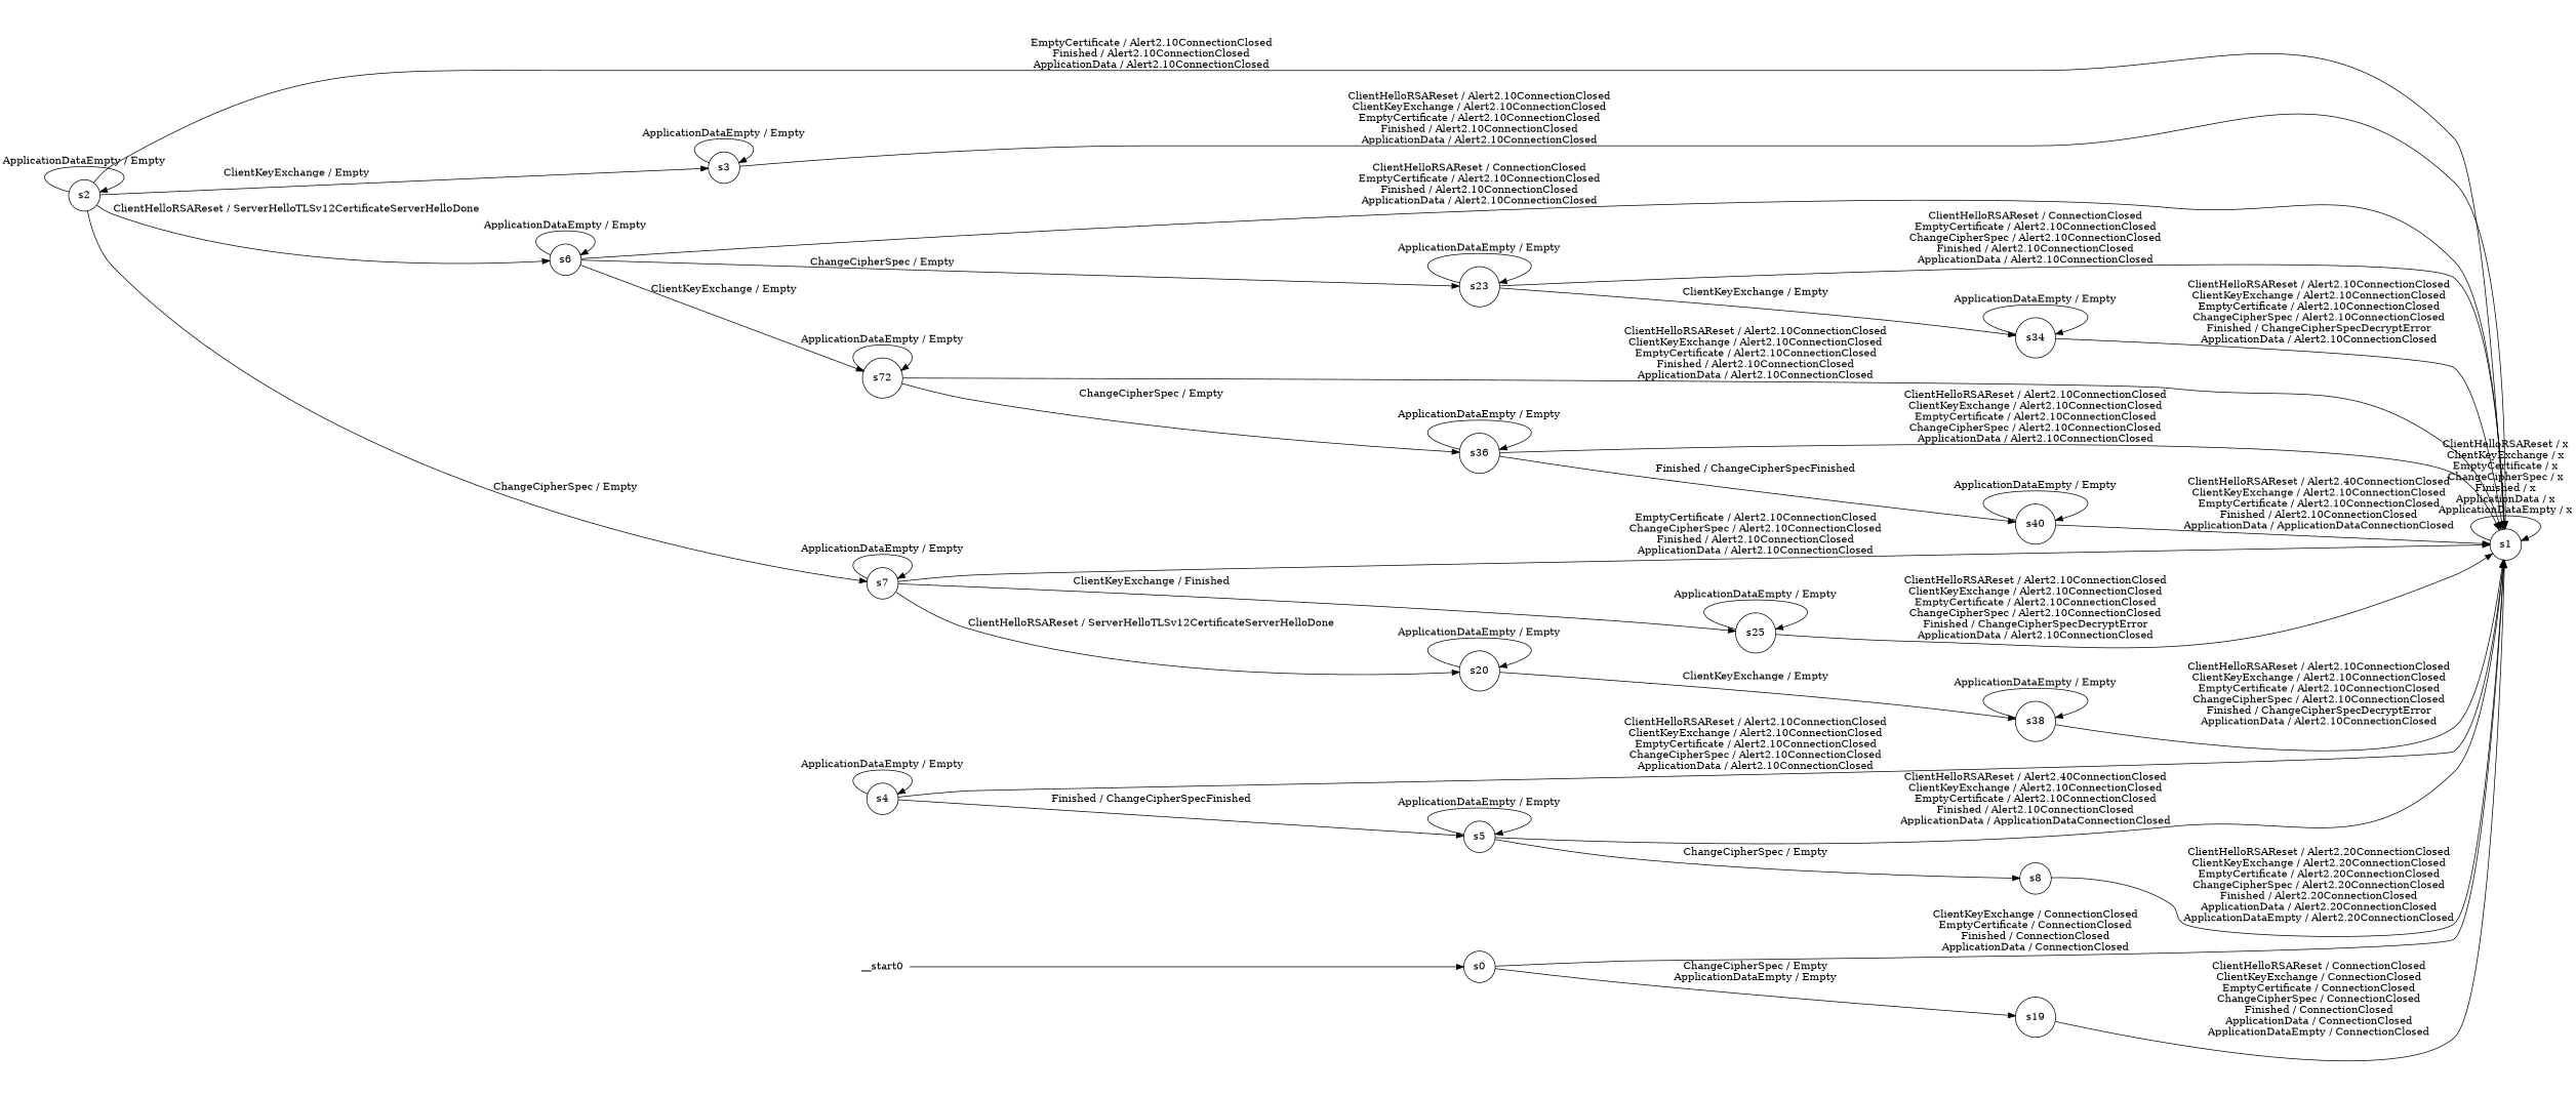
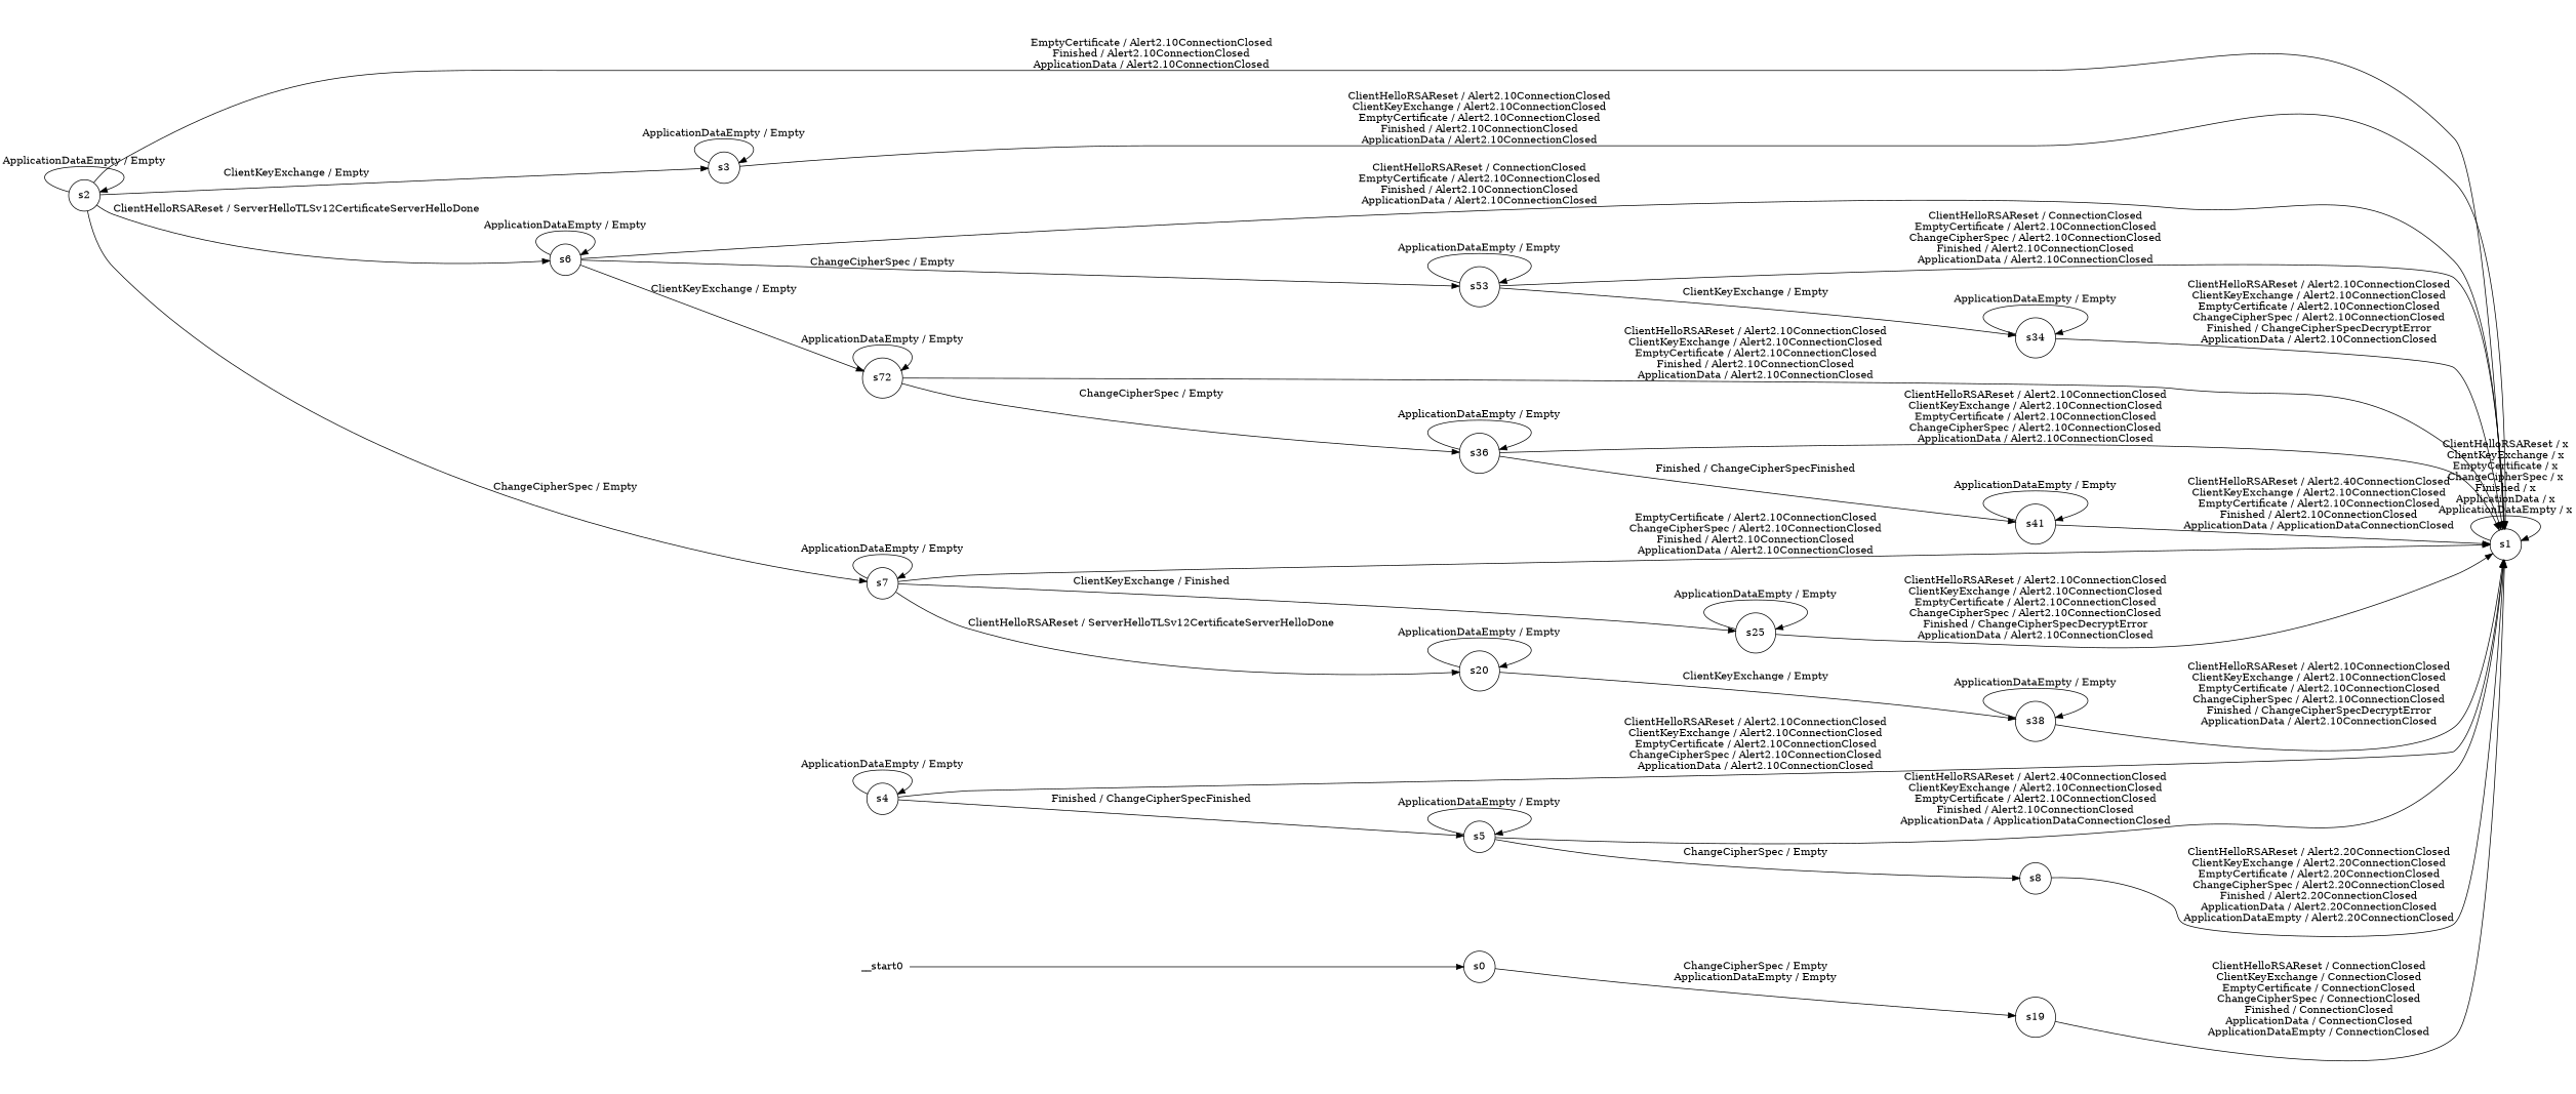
  digraph {
    rankdir=LR
    node [shape=circle]
    n1 [label=s0]
    n2 [label=s1]
    n3 [label=s19]
    n4 [label=s2]
    n5 [label=s3]
    n6 [label=s6]
    n7 [label=s7]
-   n8 [label=s23]
+   n8 [label=s53]
    n9 [label=s72]
    n10 [label=s25]
    n11 [label=s20]
    n12 [label=s4]
    n13 [label=s5]
    n14 [label=s8]
    n15 [label=s34]
    n16 [label=s36]
    n17 [label=s38]
-   n18 [label=s40]
+   n18 [label=s41]
    __start0 [height=0 shape=none width=0]
-   n1 -> n2 [label="ClientKeyExchange / ConnectionClosed\nEmptyCertificate / ConnectionClosed\nFinished / ConnectionClosed\nApplicationData / ConnectionClosed"]
    n1 -> n3 [label="ChangeCipherSpec / Empty\nApplicationDataEmpty / Empty"]
    n2 -> n2 [label="ClientHelloRSAReset / x\nClientKeyExchange / x\nEmptyCertificate / x\nChangeCipherSpec / x\nFinished / x\nApplicationData / x\nApplicationDataEmpty / x"]
    n3 -> n2 [label="ClientHelloRSAReset / ConnectionClosed\nClientKeyExchange / ConnectionClosed\nEmptyCertificate / ConnectionClosed\nChangeCipherSpec / ConnectionClosed\nFinished / ConnectionClosed\nApplicationData / ConnectionClosed\nApplicationDataEmpty / ConnectionClosed"]
    n4 -> n2 [label="EmptyCertificate / Alert2.10ConnectionClosed\nFinished / Alert2.10ConnectionClosed\nApplicationData / Alert2.10ConnectionClosed"]
    n4 -> n4 [label="ApplicationDataEmpty / Empty"]
    n4 -> n5 [label="ClientKeyExchange / Empty"]
    n4 -> n6 [label="ClientHelloRSAReset / ServerHelloTLSv12CertificateServerHelloDone"]
    n4 -> n7 [label="ChangeCipherSpec / Empty"]
    n5 -> n2 [label="ClientHelloRSAReset / Alert2.10ConnectionClosed\nClientKeyExchange / Alert2.10ConnectionClosed\nEmptyCertificate / Alert2.10ConnectionClosed\nFinished / Alert2.10ConnectionClosed\nApplicationData / Alert2.10ConnectionClosed"]
    n5 -> n5 [label="ApplicationDataEmpty / Empty"]
    n6 -> n2 [label="ClientHelloRSAReset / ConnectionClosed\nEmptyCertificate / Alert2.10ConnectionClosed\nFinished / Alert2.10ConnectionClosed\nApplicationData / Alert2.10ConnectionClosed"]
    n6 -> n6 [label="ApplicationDataEmpty / Empty"]
    n6 -> n8 [label="ChangeCipherSpec / Empty"]
    n6 -> n9 [label="ClientKeyExchange / Empty"]
    n7 -> n2 [label="EmptyCertificate / Alert2.10ConnectionClosed\nChangeCipherSpec / Alert2.10ConnectionClosed\nFinished / Alert2.10ConnectionClosed\nApplicationData / Alert2.10ConnectionClosed"]
    n7 -> n7 [label="ApplicationDataEmpty / Empty"]
    n7 -> n10 [label="ClientKeyExchange / Finished"]
    n7 -> n11 [label="ClientHelloRSAReset / ServerHelloTLSv12CertificateServerHelloDone"]
    n8 -> n2 [label="ClientHelloRSAReset / ConnectionClosed\nEmptyCertificate / Alert2.10ConnectionClosed\nChangeCipherSpec / Alert2.10ConnectionClosed\nFinished / Alert2.10ConnectionClosed\nApplicationData / Alert2.10ConnectionClosed"]
    n8 -> n8 [label="ApplicationDataEmpty / Empty"]
    n8 -> n15 [label="ClientKeyExchange / Empty"]
    n9 -> n2 [label="ClientHelloRSAReset / Alert2.10ConnectionClosed\nClientKeyExchange / Alert2.10ConnectionClosed\nEmptyCertificate / Alert2.10ConnectionClosed\nFinished / Alert2.10ConnectionClosed\nApplicationData / Alert2.10ConnectionClosed"]
    n9 -> n9 [label="ApplicationDataEmpty / Empty"]
    n9 -> n16 [label="ChangeCipherSpec / Empty"]
    n10 -> n2 [label="ClientHelloRSAReset / Alert2.10ConnectionClosed\nClientKeyExchange / Alert2.10ConnectionClosed\nEmptyCertificate / Alert2.10ConnectionClosed\nChangeCipherSpec / Alert2.10ConnectionClosed\nFinished / ChangeCipherSpecDecryptError\nApplicationData / Alert2.10ConnectionClosed"]
    n10 -> n10 [label="ApplicationDataEmpty / Empty"]
    n11 -> n11 [label="ApplicationDataEmpty / Empty"]
    n11 -> n17 [label="ClientKeyExchange / Empty"]
    n12 -> n2 [label="ClientHelloRSAReset / Alert2.10ConnectionClosed\nClientKeyExchange / Alert2.10ConnectionClosed\nEmptyCertificate / Alert2.10ConnectionClosed\nChangeCipherSpec / Alert2.10ConnectionClosed\nApplicationData / Alert2.10ConnectionClosed"]
    n12 -> n12 [label="ApplicationDataEmpty / Empty"]
    n12 -> n13 [label="Finished / ChangeCipherSpecFinished"]
    n13 -> n2 [label="ClientHelloRSAReset / Alert2.40ConnectionClosed\nClientKeyExchange / Alert2.10ConnectionClosed\nEmptyCertificate / Alert2.10ConnectionClosed\nFinished / Alert2.10ConnectionClosed\nApplicationData / ApplicationDataConnectionClosed"]
    n13 -> n13 [label="ApplicationDataEmpty / Empty"]
    n13 -> n14 [label="ChangeCipherSpec / Empty"]
    n14 -> n2 [label="ClientHelloRSAReset / Alert2.20ConnectionClosed\nClientKeyExchange / Alert2.20ConnectionClosed\nEmptyCertificate / Alert2.20ConnectionClosed\nChangeCipherSpec / Alert2.20ConnectionClosed\nFinished / Alert2.20ConnectionClosed\nApplicationData / Alert2.20ConnectionClosed\nApplicationDataEmpty / Alert2.20ConnectionClosed"]
    n15 -> n2 [label="ClientHelloRSAReset / Alert2.10ConnectionClosed\nClientKeyExchange / Alert2.10ConnectionClosed\nEmptyCertificate / Alert2.10ConnectionClosed\nChangeCipherSpec / Alert2.10ConnectionClosed\nFinished / ChangeCipherSpecDecryptError\nApplicationData / Alert2.10ConnectionClosed"]
    n15 -> n15 [label="ApplicationDataEmpty / Empty"]
    n16 -> n2 [label="ClientHelloRSAReset / Alert2.10ConnectionClosed\nClientKeyExchange / Alert2.10ConnectionClosed\nEmptyCertificate / Alert2.10ConnectionClosed\nChangeCipherSpec / Alert2.10ConnectionClosed\nApplicationData / Alert2.10ConnectionClosed"]
    n16 -> n16 [label="ApplicationDataEmpty / Empty"]
    n16 -> n18 [label="Finished / ChangeCipherSpecFinished"]
    n17 -> n2 [label="ClientHelloRSAReset / Alert2.10ConnectionClosed\nClientKeyExchange / Alert2.10ConnectionClosed\nEmptyCertificate / Alert2.10ConnectionClosed\nChangeCipherSpec / Alert2.10ConnectionClosed\nFinished / ChangeCipherSpecDecryptError\nApplicationData / Alert2.10ConnectionClosed"]
    n17 -> n17 [label="ApplicationDataEmpty / Empty"]
    n18 -> n2 [label="ClientHelloRSAReset / Alert2.40ConnectionClosed\nClientKeyExchange / Alert2.10ConnectionClosed\nEmptyCertificate / Alert2.10ConnectionClosed\nFinished / Alert2.10ConnectionClosed\nApplicationData / ApplicationDataConnectionClosed"]
    n18 -> n18 [label="ApplicationDataEmpty / Empty"]
    __start0 -> n1
  }
